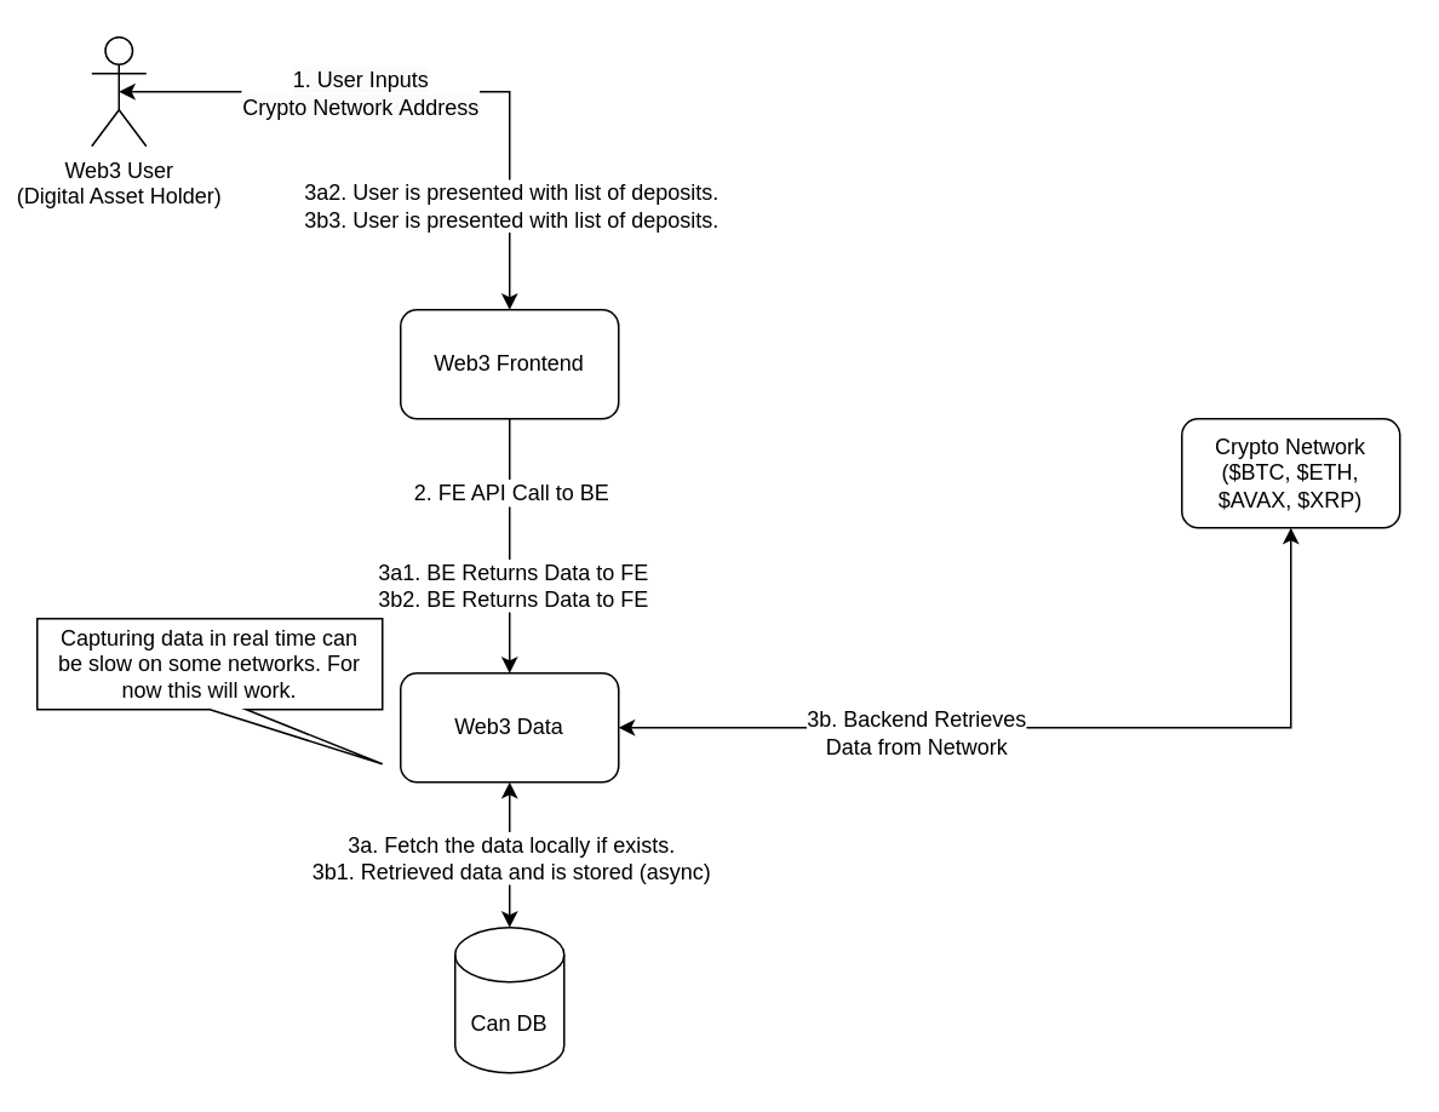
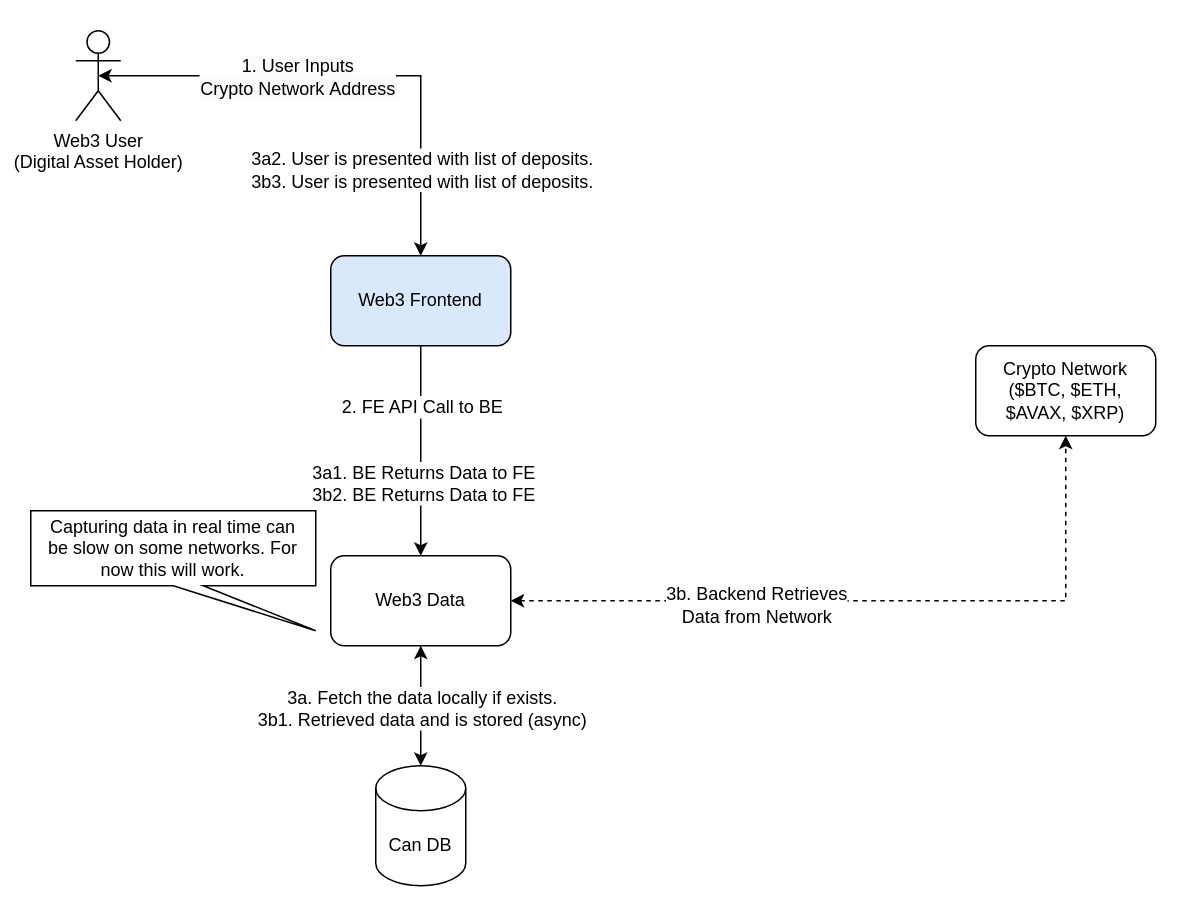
  <mxCell id="0" />
  <mxCell id="1" parent="0" />
  <mxCell id="2" style="edgeStyle=orthogonalEdgeStyle;rounded=0;orthogonalLoop=1;jettySize=auto;html=1;entryX=0.5;entryY=0;entryDx=0;entryDy=0;" edge="1" parent="1" source="5" target="10"><mxGeometry relative="1" as="geometry" /></mxCell>
  <mxCell id="3" value="2. FE API Call to BE" style="edgeLabel;html=1;align=center;verticalAlign=middle;resizable=0;points=[];fontSize=12;" vertex="1" connectable="0" parent="2"><mxGeometry x="-0.139" y="3" relative="1" as="geometry"><mxPoint x="-3" y="-20" as="offset" /></mxGeometry></mxCell>
  <mxCell id="4" value="3a1. BE Returns Data to FE&lt;br style=&quot;font-size: 12px;&quot;&gt;3b2. BE Returns Data to FE" style="edgeLabel;html=1;align=center;verticalAlign=middle;resizable=0;points=[];fontSize=12;" vertex="1" connectable="0" parent="2"><mxGeometry x="0.3" y="1" relative="1" as="geometry"><mxPoint as="offset" /></mxGeometry></mxCell>
- <mxCell id="5" value="Web3 Frontend" style="rounded=1;whiteSpace=wrap;html=1;" vertex="1" parent="1"><mxGeometry x="220" y="170" width="120" height="60" as="geometry" /></mxCell>
- <mxCell id="6" style="edgeStyle=orthogonalEdgeStyle;rounded=0;orthogonalLoop=1;jettySize=auto;html=1;strokeColor=default;startArrow=classic;startFill=1;" edge="1" parent="1" source="10" target="11"><mxGeometry relative="1" as="geometry" /></mxCell>
+ <mxCell id="5" value="Web3 Frontend" style="rounded=1;whiteSpace=wrap;html=1;fillColor=#dae8fc;" vertex="1" parent="1"><mxGeometry x="220" y="170" width="120" height="60" as="geometry" /></mxCell>
+ <mxCell id="6" style="edgeStyle=orthogonalEdgeStyle;rounded=0;orthogonalLoop=1;jettySize=auto;html=1;strokeColor=default;startArrow=classic;startFill=1;dashed=1;" edge="1" parent="1" source="10" target="11"><mxGeometry relative="1" as="geometry" /></mxCell>
  <mxCell id="7" value="3b. Backend Retrieves &lt;br style=&quot;font-size: 12px;&quot;&gt;Data from Network" style="edgeLabel;html=1;align=center;verticalAlign=middle;resizable=0;points=[];fontSize=12;" vertex="1" connectable="0" parent="6"><mxGeometry x="-0.321" y="-1" relative="1" as="geometry"><mxPoint y="1" as="offset" /></mxGeometry></mxCell>
  <mxCell id="8" style="edgeStyle=orthogonalEdgeStyle;rounded=0;orthogonalLoop=1;jettySize=auto;html=1;entryX=0.5;entryY=0;entryDx=0;entryDy=0;entryPerimeter=0;strokeColor=default;startArrow=classic;startFill=1;" edge="1" parent="1" source="10" target="16"><mxGeometry relative="1" as="geometry" /></mxCell>
  <mxCell id="9" value="3a. Fetch the data locally if exists.&lt;br style=&quot;font-size: 12px;&quot;&gt;3b1. Retrieved data and is stored (async)" style="edgeLabel;html=1;align=center;verticalAlign=middle;resizable=0;points=[];fontSize=12;" vertex="1" connectable="0" parent="8"><mxGeometry x="0.037" relative="1" as="geometry"><mxPoint as="offset" /></mxGeometry></mxCell>
  <mxCell id="10" value="Web3 Data" style="rounded=1;whiteSpace=wrap;html=1;" vertex="1" parent="1"><mxGeometry x="220" y="370" width="120" height="60" as="geometry" /></mxCell>
  <mxCell id="11" value="Crypto Network ($BTC, $ETH, $AVAX, $XRP)" style="rounded=1;whiteSpace=wrap;html=1;" vertex="1" parent="1"><mxGeometry x="650" y="230" width="120" height="60" as="geometry" /></mxCell>
  <mxCell id="12" style="edgeStyle=orthogonalEdgeStyle;rounded=0;orthogonalLoop=1;jettySize=auto;html=1;exitX=0.5;exitY=0.5;exitDx=0;exitDy=0;exitPerimeter=0;entryX=0.5;entryY=0;entryDx=0;entryDy=0;startArrow=classic;startFill=1;" edge="1" parent="1" source="15" target="5"><mxGeometry relative="1" as="geometry"><mxPoint x="400" y="170" as="targetPoint" /></mxGeometry></mxCell>
  <mxCell id="13" value="&lt;span style=&quot;font-size: 12px; background-color: rgb(251, 251, 251);&quot;&gt;1. User Inputs&lt;/span&gt;&lt;br style=&quot;border-color: var(--border-color); font-size: 12px; background-color: rgb(251, 251, 251);&quot;&gt;&lt;span style=&quot;font-size: 12px; background-color: rgb(251, 251, 251);&quot;&gt;Crypto Network&amp;nbsp;&lt;/span&gt;&lt;span style=&quot;font-size: 12px; background-color: rgb(251, 251, 251);&quot;&gt;Address&lt;/span&gt;" style="edgeLabel;html=1;align=center;verticalAlign=middle;resizable=0;points=[];" vertex="1" connectable="0" parent="12"><mxGeometry x="0.102" y="4" relative="1" as="geometry"><mxPoint x="-53" y="4" as="offset" /></mxGeometry></mxCell>
  <mxCell id="14" value="3a2. User is presented with list of deposits.&lt;br style=&quot;font-size: 12px;&quot;&gt;3b3. User is presented with list of deposits." style="edgeLabel;html=1;align=center;verticalAlign=middle;resizable=0;points=[];fontSize=12;" vertex="1" connectable="0" parent="12"><mxGeometry x="0.707" y="3" relative="1" as="geometry"><mxPoint x="-3" y="-9" as="offset" /></mxGeometry></mxCell>
  <mxCell id="15" value="Web3 User&lt;br&gt;(Digital Asset Holder)" style="shape=umlActor;verticalLabelPosition=bottom;verticalAlign=top;html=1;outlineConnect=0;" vertex="1" parent="1"><mxGeometry x="50" y="20" width="30" height="60" as="geometry" /></mxCell>
  <mxCell id="16" value="Can DB" style="shape=cylinder3;whiteSpace=wrap;html=1;boundedLbl=1;backgroundOutline=1;size=15;" vertex="1" parent="1"><mxGeometry x="250" y="510" width="60" height="80" as="geometry" /></mxCell>
  <mxCell id="17" value="Capturing data in real time can be slow on some networks. For now this will work." style="shape=callout;whiteSpace=wrap;html=1;perimeter=calloutPerimeter;fontSize=12;position2=1;spacing=6;" vertex="1" parent="1"><mxGeometry x="20" y="340" width="190" height="80" as="geometry" /></mxCell>
